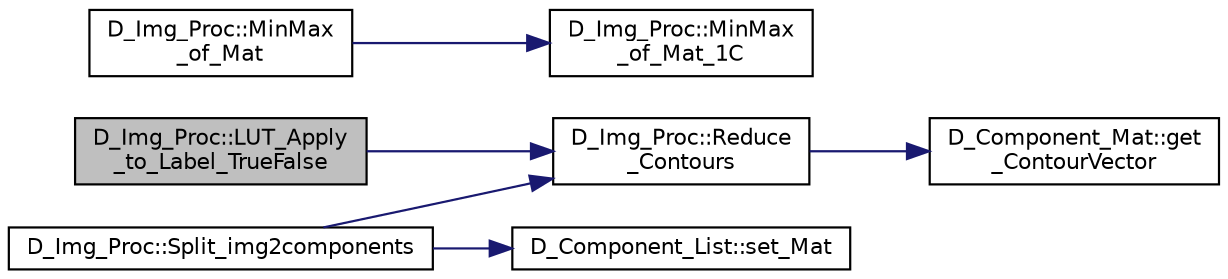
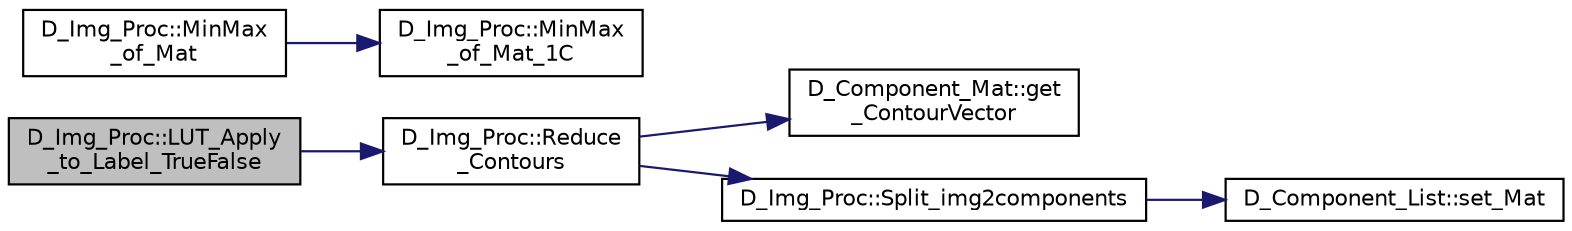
  digraph {
    rankdir=LR
    node [color=black fillcolor=white fontname=Helvetica fontsize=10 shape=record style=filled]
    edge [color=midnightblue fontname=Helvetica fontsize=10 labelfontname=Helvetica labelfontsize=10 style=solid]
    n1 [fillcolor=grey75 fontcolor=black height=0.2 label="D_Img_Proc::LUT_Apply\l_to_Label_TrueFalse" width=0.4]
    n2 [height=0.2 label="D_Img_Proc::Reduce\l_Contours" width=0.4]
    n3 [height=0.2 label="D_Component_Mat::get\l_ContourVector" width=0.4]
    n4 [height=0.2 label="D_Img_Proc::Split_img2components" width=0.4]
    n5 [height=0.2 label="D_Img_Proc::MinMax\l_of_Mat" width=0.4]
    n6 [height=0.2 label="D_Img_Proc::MinMax\l_of_Mat_1C" width=0.4]
    n7 [height=0.2 label="D_Component_List::set_Mat" width=0.4]
    n1 -> n2
    n2 -> n3
-   n4 -> n2
+   n2 -> n4
    n4 -> n7
    n5 -> n6
  }
